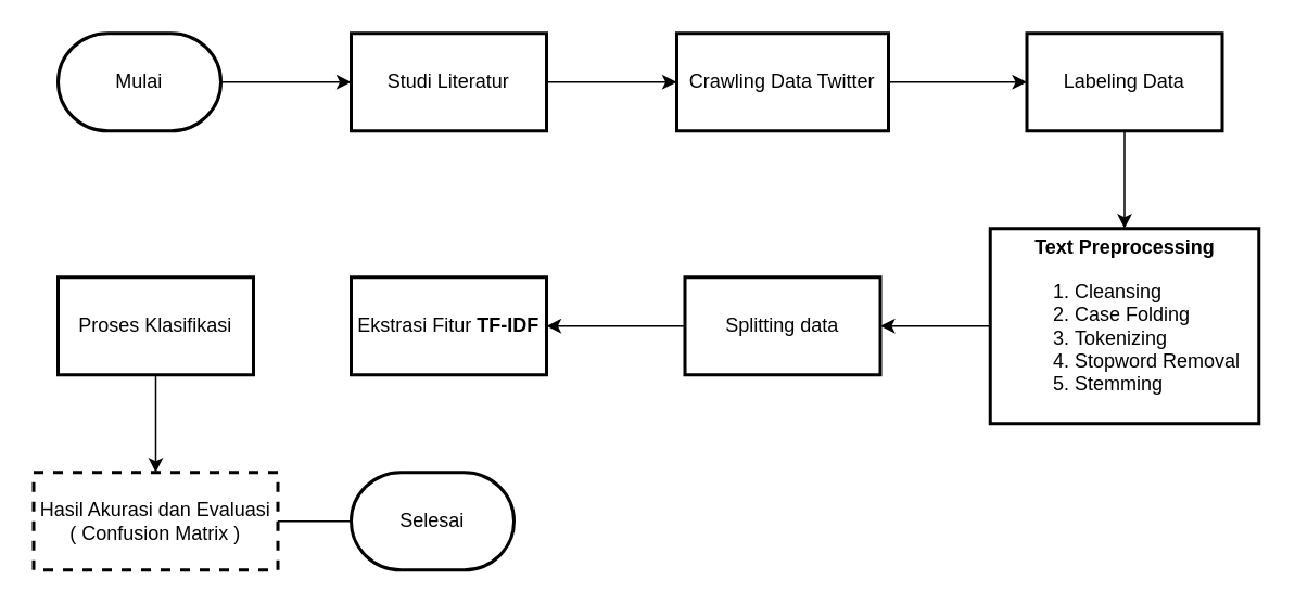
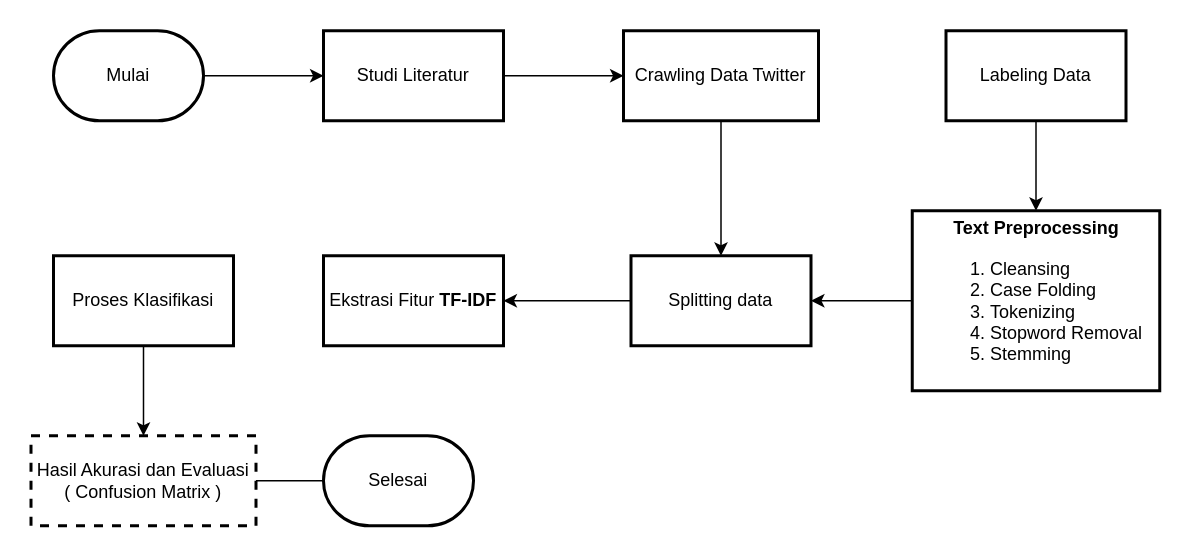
  <mxCell id="0" />
  <mxCell id="1" parent="0" />
  <mxCell id="2" value="" style="edgeStyle=orthogonalEdgeStyle;rounded=0;orthogonalLoop=1;jettySize=auto;html=1;" edge="1" parent="1" source="3" target="5"><mxGeometry relative="1" as="geometry" /></mxCell>
  <mxCell id="3" value="Mulai" style="strokeWidth=2;html=1;shape=mxgraph.flowchart.terminator;whiteSpace=wrap;" vertex="1" parent="1"><mxGeometry x="35" y="20" width="100" height="60" as="geometry" /></mxCell>
  <mxCell id="4" value="" style="edgeStyle=orthogonalEdgeStyle;rounded=0;orthogonalLoop=1;jettySize=auto;html=1;" edge="1" parent="1" source="5" target="7"><mxGeometry relative="1" as="geometry" /></mxCell>
  <mxCell id="5" value="Studi Literatur" style="whiteSpace=wrap;html=1;strokeWidth=2;" vertex="1" parent="1"><mxGeometry x="215" y="20" width="120" height="60" as="geometry" /></mxCell>
- <mxCell id="6" value="" style="edgeStyle=orthogonalEdgeStyle;rounded=0;orthogonalLoop=1;jettySize=auto;html=1;" edge="1" parent="1" source="7" target="9"><mxGeometry relative="1" as="geometry" /></mxCell>
+ <mxCell id="6" value="" style="edgeStyle=orthogonalEdgeStyle;rounded=0;orthogonalLoop=1;jettySize=auto;html=1;" edge="1" parent="1" source="7" target="13"><mxGeometry relative="1" as="geometry" /></mxCell>
  <mxCell id="7" value="Crawling Data Twitter" style="whiteSpace=wrap;html=1;strokeWidth=2;" vertex="1" parent="1"><mxGeometry x="415" y="20" width="130" height="60" as="geometry" /></mxCell>
  <mxCell id="8" value="" style="edgeStyle=orthogonalEdgeStyle;rounded=0;orthogonalLoop=1;jettySize=auto;html=1;" edge="1" parent="1" source="9" target="11"><mxGeometry relative="1" as="geometry" /></mxCell>
  <mxCell id="9" value="Labeling Data" style="whiteSpace=wrap;html=1;strokeWidth=2;" vertex="1" parent="1"><mxGeometry x="630" y="20" width="120" height="60" as="geometry" /></mxCell>
  <mxCell id="10" value="" style="edgeStyle=orthogonalEdgeStyle;rounded=0;orthogonalLoop=1;jettySize=auto;html=1;" edge="1" parent="1" source="11" target="13"><mxGeometry relative="1" as="geometry" /></mxCell>
  <mxCell id="11" value="&lt;b&gt;Text Preprocessing&lt;/b&gt;&lt;br&gt;&lt;ol&gt;&lt;li style=&quot;text-align: left&quot;&gt;Cleansing&lt;/li&gt;&lt;li style=&quot;text-align: left&quot;&gt;Case Folding&lt;/li&gt;&lt;li style=&quot;text-align: left&quot;&gt;Tokenizing&lt;/li&gt;&lt;li style=&quot;text-align: left&quot;&gt;Stopword Removal&lt;/li&gt;&lt;li style=&quot;text-align: left&quot;&gt;Stemming&lt;/li&gt;&lt;/ol&gt;" style="whiteSpace=wrap;html=1;strokeWidth=2;" vertex="1" parent="1"><mxGeometry x="607.5" y="140" width="165" height="120" as="geometry" /></mxCell>
  <mxCell id="12" value="" style="edgeStyle=orthogonalEdgeStyle;rounded=0;orthogonalLoop=1;jettySize=auto;html=1;" edge="1" parent="1" source="13" target="14"><mxGeometry relative="1" as="geometry" /></mxCell>
  <mxCell id="13" value="Splitting data" style="whiteSpace=wrap;html=1;strokeWidth=2;" vertex="1" parent="1"><mxGeometry x="420" y="170" width="120" height="60" as="geometry" /></mxCell>
  <mxCell id="14" value="Ekstrasi Fitur &lt;b&gt;TF-IDF&lt;/b&gt;" style="whiteSpace=wrap;html=1;strokeWidth=2;" vertex="1" parent="1"><mxGeometry x="215" y="170" width="120" height="60" as="geometry" /></mxCell>
  <mxCell id="15" value="" style="edgeStyle=orthogonalEdgeStyle;rounded=0;orthogonalLoop=1;jettySize=auto;html=1;" edge="1" parent="1" source="16" target="18"><mxGeometry relative="1" as="geometry" /></mxCell>
  <mxCell id="16" value="Proses Klasifikasi" style="whiteSpace=wrap;html=1;strokeWidth=2;" vertex="1" parent="1"><mxGeometry x="35" y="170" width="120" height="60" as="geometry" /></mxCell>
  <mxCell id="17" value="" style="edgeStyle=orthogonalEdgeStyle;rounded=0;orthogonalLoop=1;jettySize=auto;html=1;" edge="1" parent="1" source="18"><mxGeometry relative="1" as="geometry"><mxPoint x="265" y="320" as="targetPoint" /></mxGeometry></mxCell>
  <mxCell id="18" value="&lt;div&gt;&lt;span&gt;Hasil Akurasi dan Evaluasi ( Confusion Matrix )&lt;/span&gt;&lt;/div&gt;" style="whiteSpace=wrap;html=1;strokeWidth=2;align=center;dashed=1;" vertex="1" parent="1"><mxGeometry x="20" y="290" width="150" height="60" as="geometry" /></mxCell>
  <mxCell id="19" value="Selesai" style="strokeWidth=2;html=1;shape=mxgraph.flowchart.terminator;whiteSpace=wrap;align=center;" vertex="1" parent="1"><mxGeometry x="215" y="290" width="100" height="60" as="geometry" /></mxCell>
